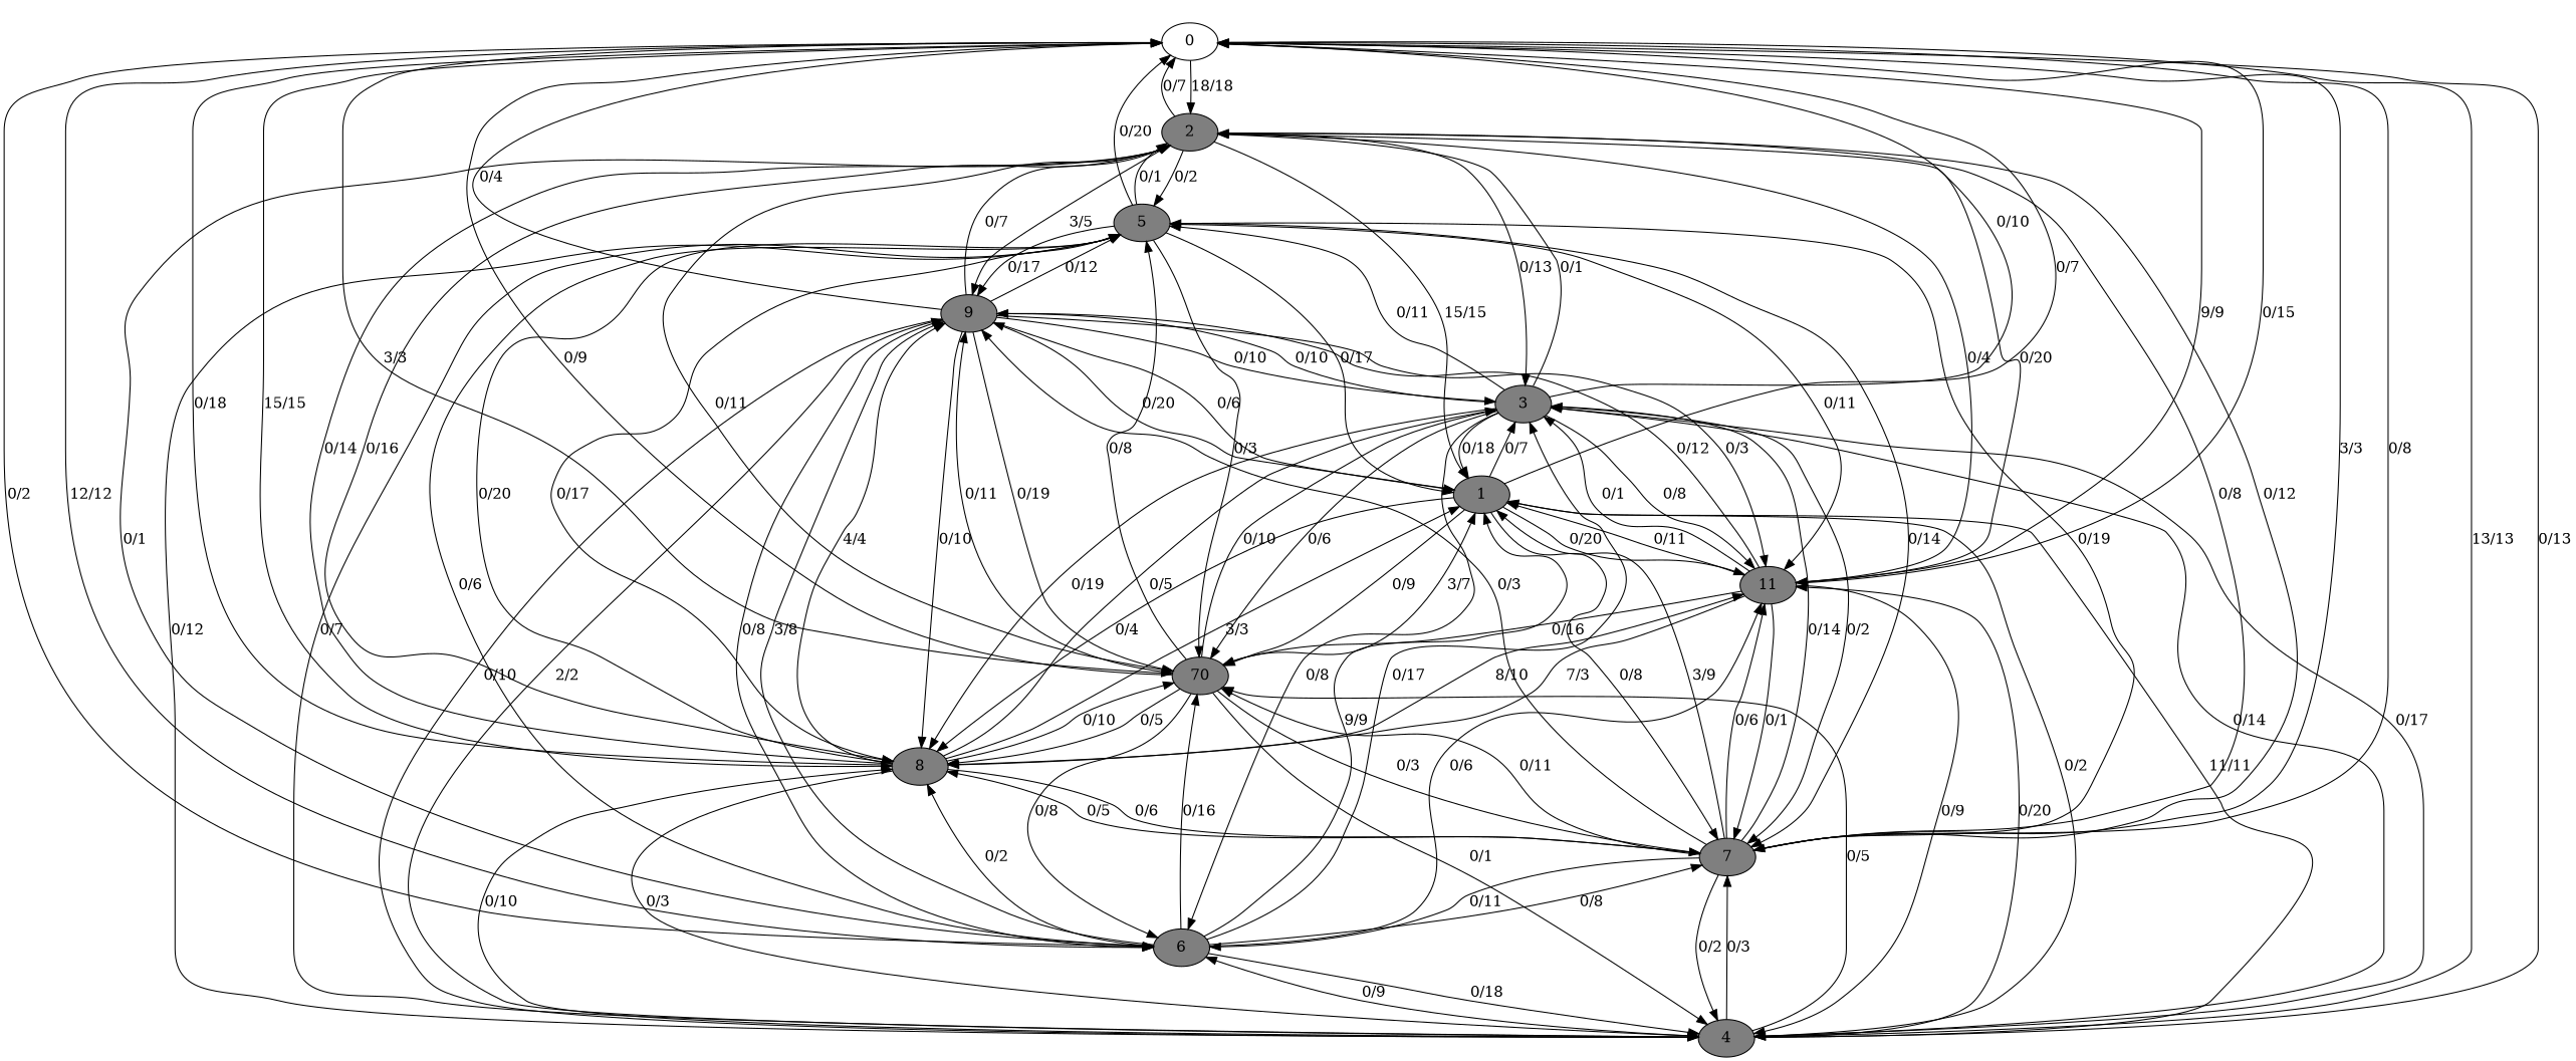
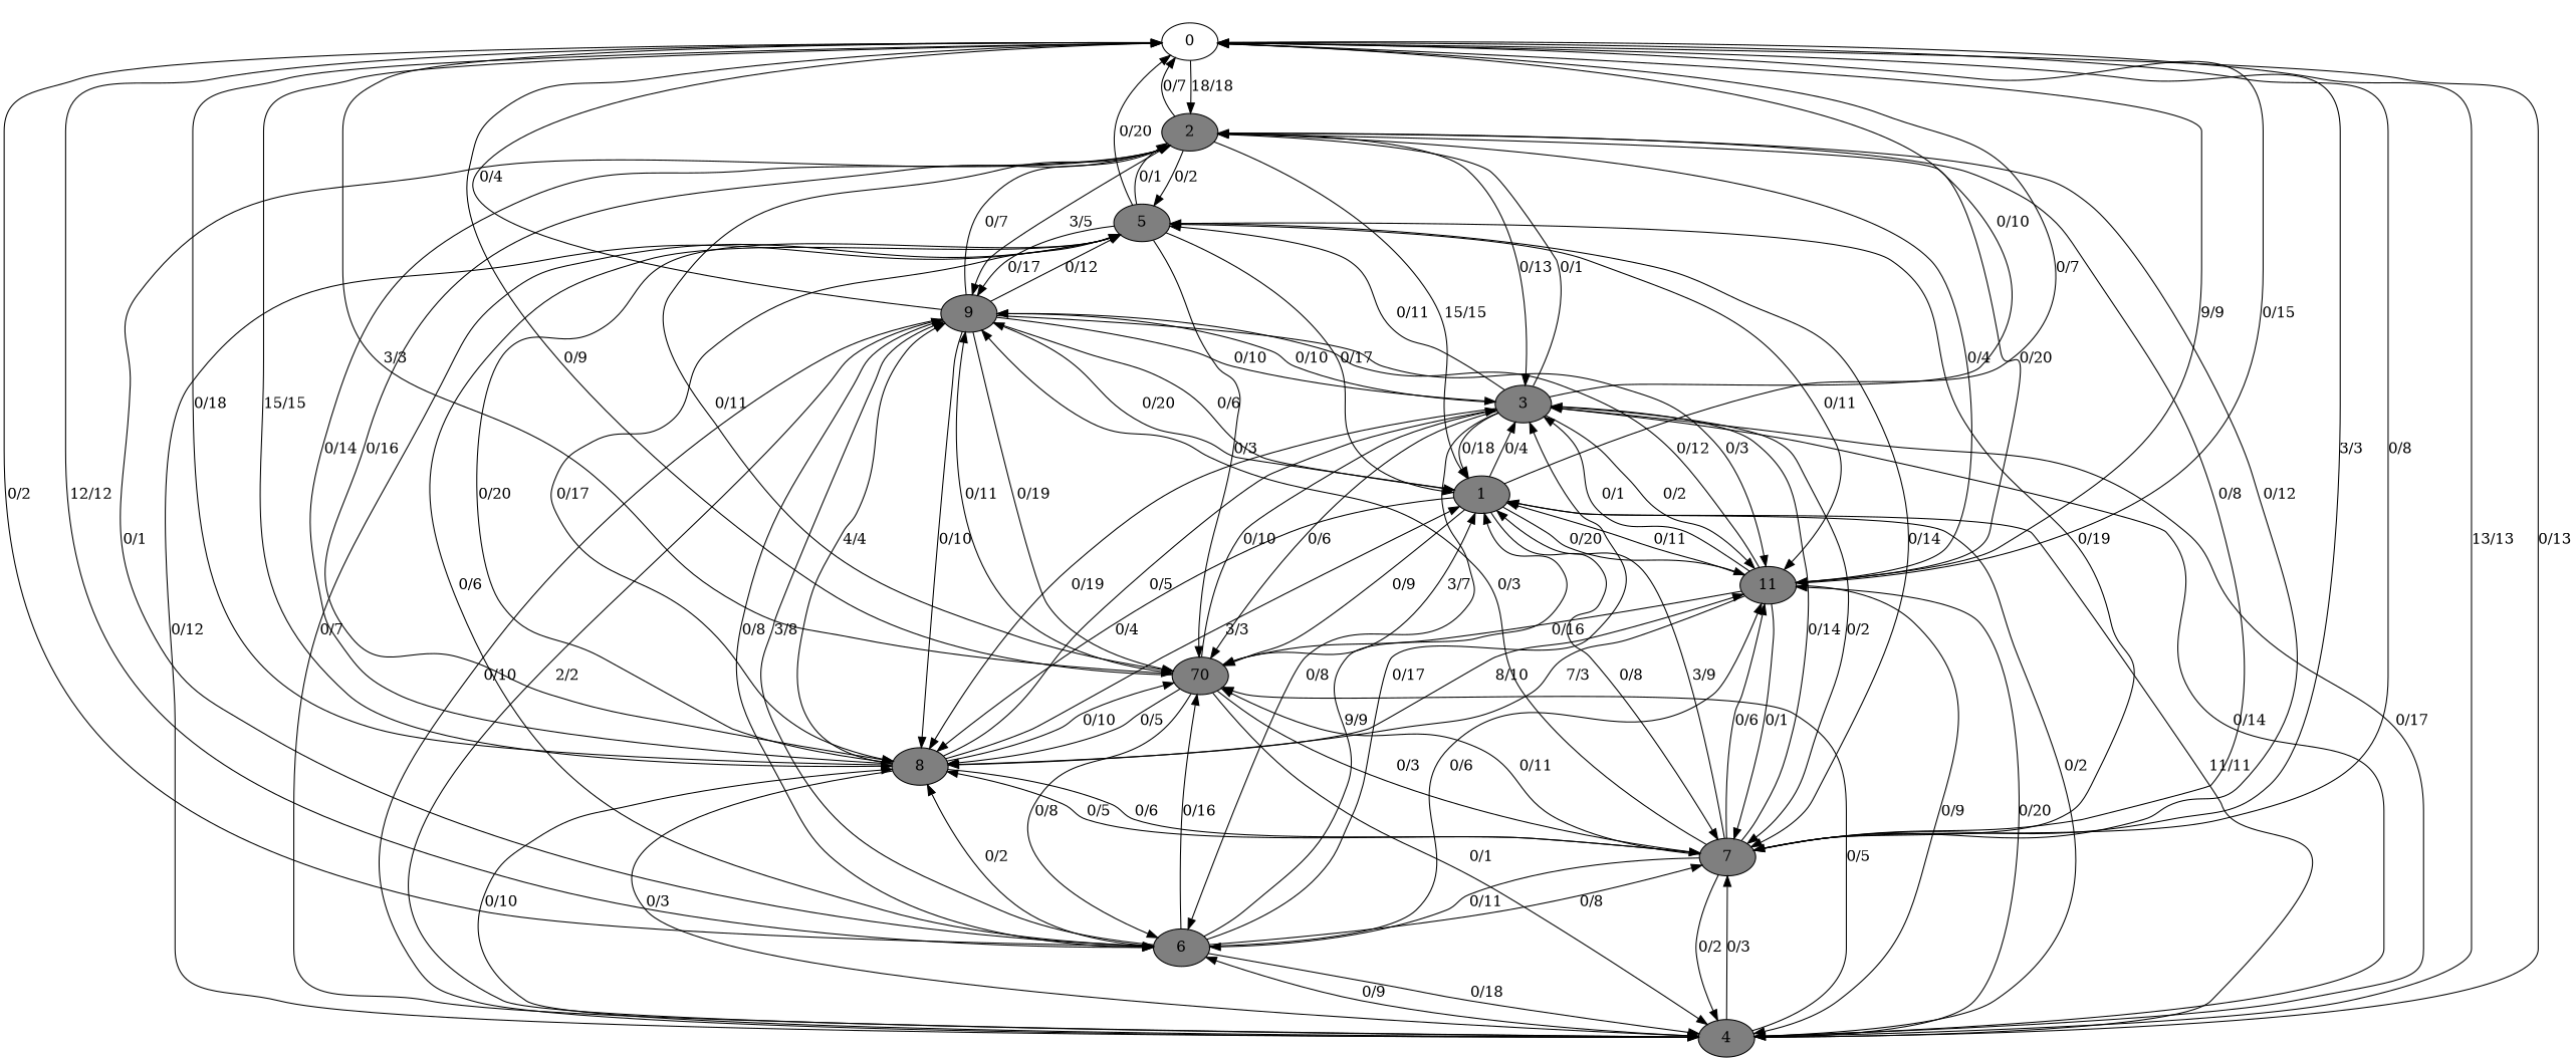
  digraph {
    node [fillcolor=grey50 style=filled]
    0 [fillcolor=grey100]
    2
    4
    6
    7
    8
    n7 [label=70]
    11
    1
    3
    9
    5
    0 -> 2 [label="18/18"]
    0 -> 4 [label="13/13"]
    0 -> 6 [label="12/12"]
    0 -> 7 [label="3/3"]
    0 -> 8 [label="15/15"]
    0 -> n7 [label="3/3"]
    0 -> 11 [label="9/9"]
    2 -> 0 [label="0/7"]
    2 -> 7 [label="0/12"]
    2 -> 8 [label="0/16"]
    2 -> n7 [label="0/11"]
    2 -> 11 [label="0/20"]
    2 -> 1 [label="15/15"]
    2 -> 3 [label="0/13"]
    2 -> 9 [label="3/5"]
    2 -> 5 [label="0/2"]
    4 -> 0 [label="0/13"]
    4 -> 6 [label="0/9"]
    4 -> 7 [label="0/3"]
    4 -> 8 [label="0/10"]
    4 -> n7 [label="0/5"]
    4 -> 11 [label="0/20"]
    4 -> 1 [label="11/11"]
    4 -> 3 [label="0/14"]
    4 -> 9 [label="2/2"]
    4 -> 5 [label="0/12"]
    6 -> 0 [label="0/2"]
    6 -> 2 [label="0/1"]
    6 -> 4 [label="0/18"]
    6 -> 7 [label="0/8"]
    6 -> 8 [label="0/2"]
    6 -> n7 [label="0/16"]
    6 -> 11 [label="0/6"]
    6 -> 1 [label="9/9"]
    6 -> 3 [label="0/17"]
    6 -> 9 [label="3/8"]
    7 -> 0 [label="0/8"]
    7 -> 2 [label="0/8"]
    7 -> 4 [label="0/2"]
    7 -> 6 [label="0/11"]
    7 -> 8 [label="0/5"]
    7 -> n7 [label="0/11"]
    7 -> 11 [label="0/6"]
    7 -> 1 [label="3/9"]
    7 -> 3 [label="0/14"]
    7 -> 9 [label="0/3"]
    7 -> 5 [label="0/19"]
    8 -> 0 [label="0/18"]
    8 -> 2 [label="0/14"]
    8 -> 4 [label="0/3"]
    8 -> 7 [label="0/6"]
    8 -> n7 [label="0/10"]
    8 -> 11 [label="8/10"]
    8 -> 1 [label="3/3"]
    8 -> 3 [label="0/5"]
    8 -> 9 [label="4/4"]
    8 -> 5 [label="0/20"]
    n7 -> 0 [label="0/9"]
    n7 -> 4 [label="0/1"]
    n7 -> 6 [label="0/8"]
    n7 -> 7 [label="0/3"]
    n7 -> 8 [label="0/5"]
    n7 -> 1 [label="3/7"]
    n7 -> 3 [label="0/10"]
    n7 -> 9 [label="0/11"]
-   n7 -> 5 [label="0/8"]
    11 -> 0 [label="0/15"]
    11 -> 2 [label="0/4"]
    11 -> 4 [label="0/9"]
    11 -> 7 [label="0/1"]
    11 -> 8 [label="7/3"]
    11 -> n7 [label="0/16"]
    11 -> 1 [label="0/11"]
    11 -> 3 [label="0/1"]
    11 -> 9 [label="0/12"]
    1 -> 0 [label="0/7"]
    1 -> 4 [label="0/2"]
    1 -> 7 [label="0/8"]
    1 -> 8 [label="0/4"]
    1 -> n7 [label="0/9"]
    1 -> 11 [label="0/20"]
-   1 -> 3 [label="0/7"]
+   1 -> 3 [label="0/4"]
    1 -> 9 [label="0/20"]
    3 -> 0 [label="0/10"]
    3 -> 2 [label="0/1"]
    3 -> 4 [label="0/17"]
    3 -> 6 [label="0/8"]
    3 -> 7 [label="0/2"]
    3 -> 8 [label="0/19"]
    3 -> n7 [label="0/6"]
-   3 -> 11 [label="0/8"]
+   3 -> 11 [label="0/2"]
    3 -> 1 [label="0/18"]
    3 -> 9 [label="0/10"]
    3 -> 5 [label="0/11"]
    9 -> 0 [label="0/4"]
    9 -> 2 [label="0/7"]
    9 -> 4 [label="0/10"]
    9 -> 6 [label="0/8"]
    9 -> 8 [label="0/10"]
    9 -> n7 [label="0/19"]
    9 -> 11 [label="0/3"]
    9 -> 1 [label="0/6"]
    9 -> 3 [label="0/10"]
    9 -> 5 [label="0/12"]
    5 -> 0 [label="0/20"]
    5 -> 2 [label="0/1"]
    5 -> 4 [label="0/7"]
    5 -> 6 [label="0/6"]
    5 -> 7 [label="0/14"]
    5 -> 8 [label="0/17"]
    5 -> n7 [label="0/3"]
    5 -> 11 [label="0/11"]
    5 -> 1 [label="0/17"]
    5 -> 9 [label="0/17"]
  }
